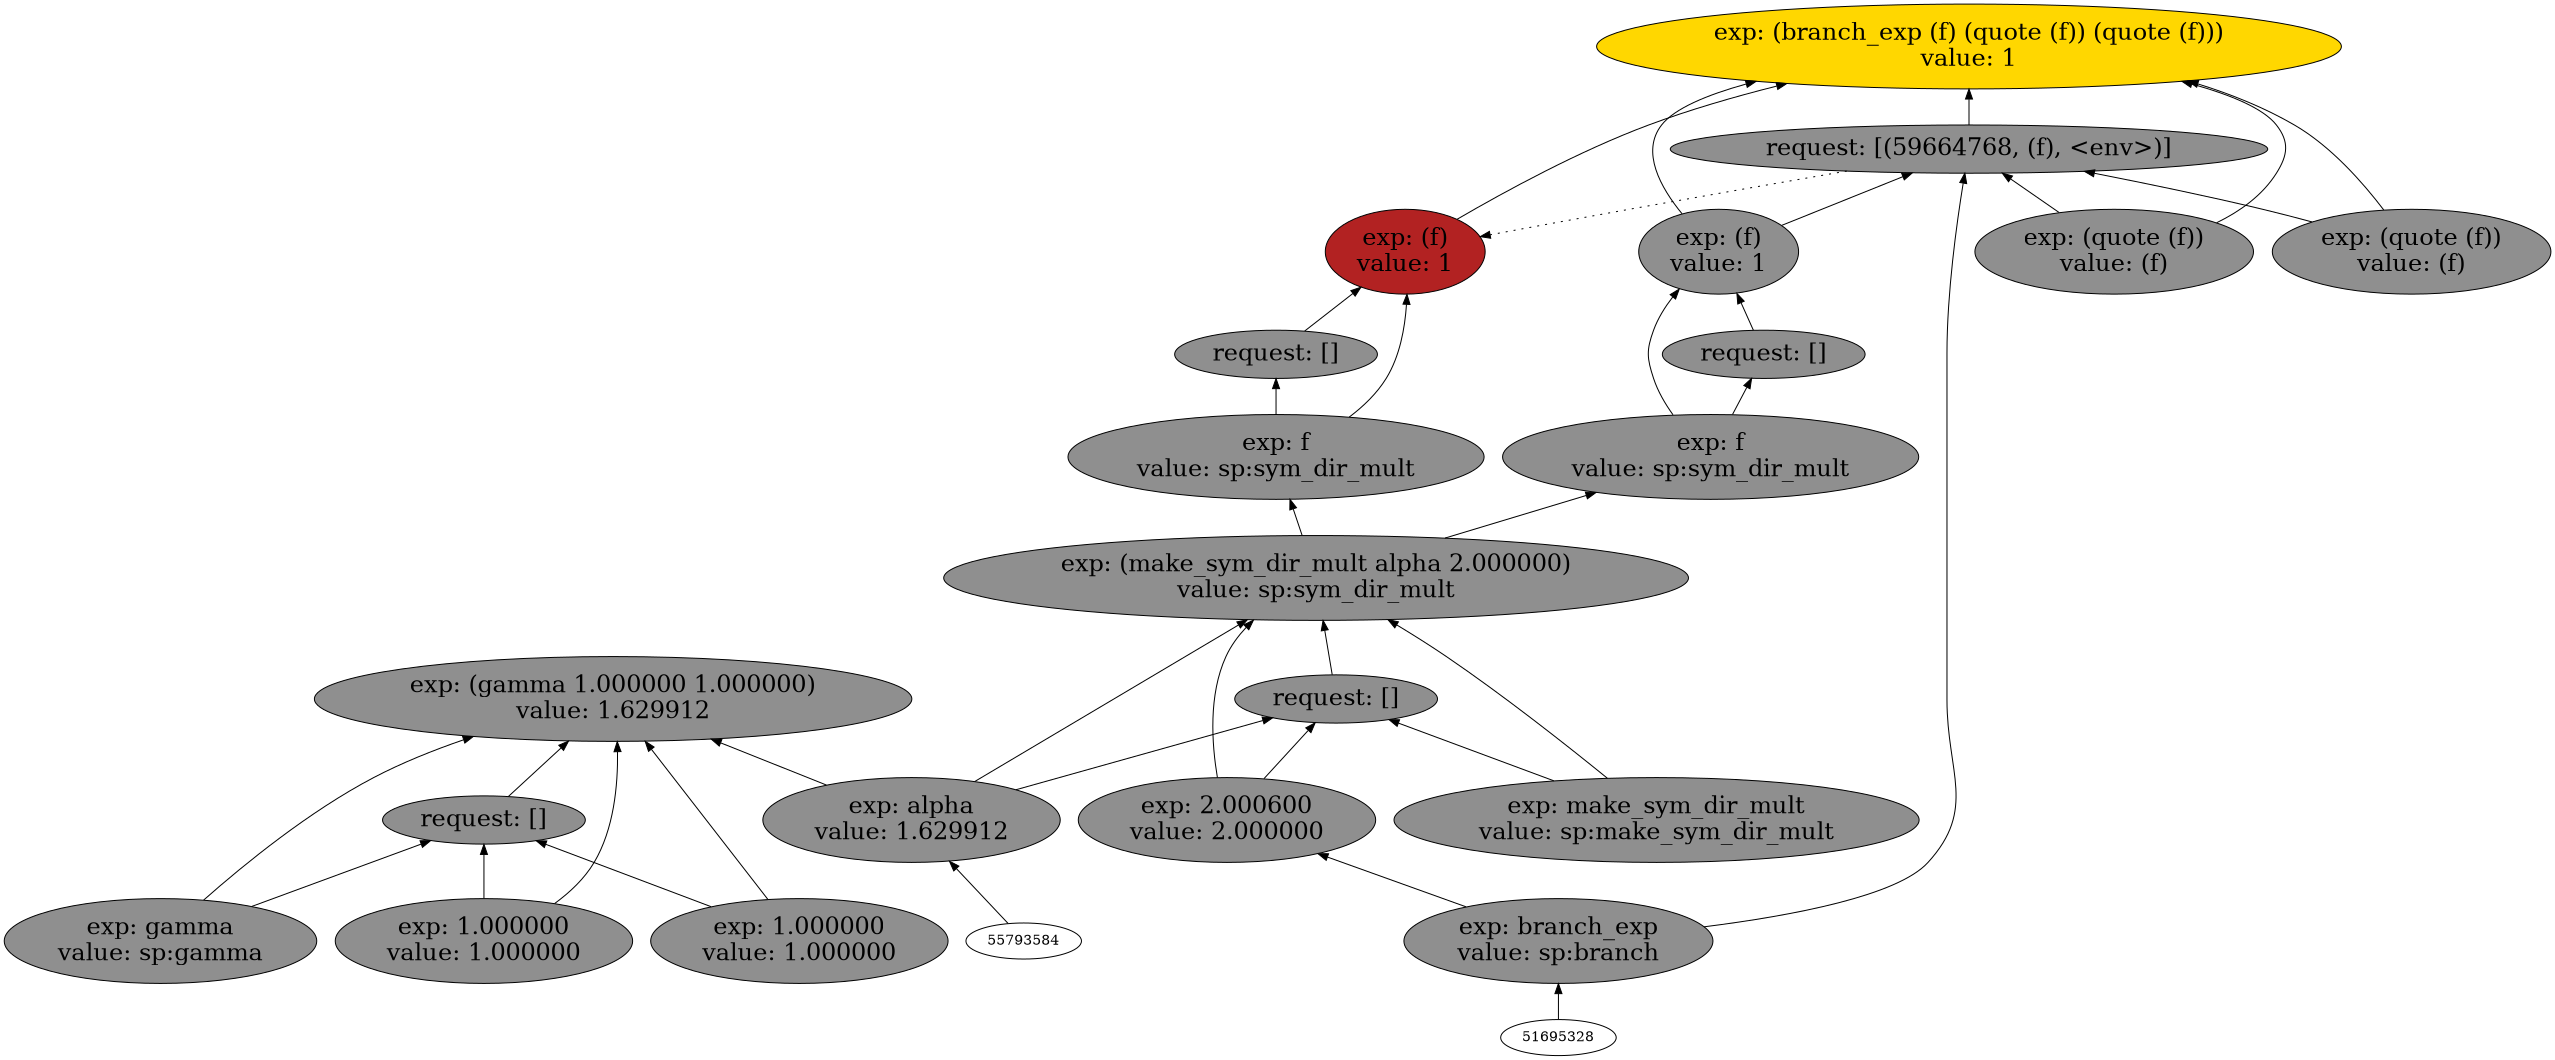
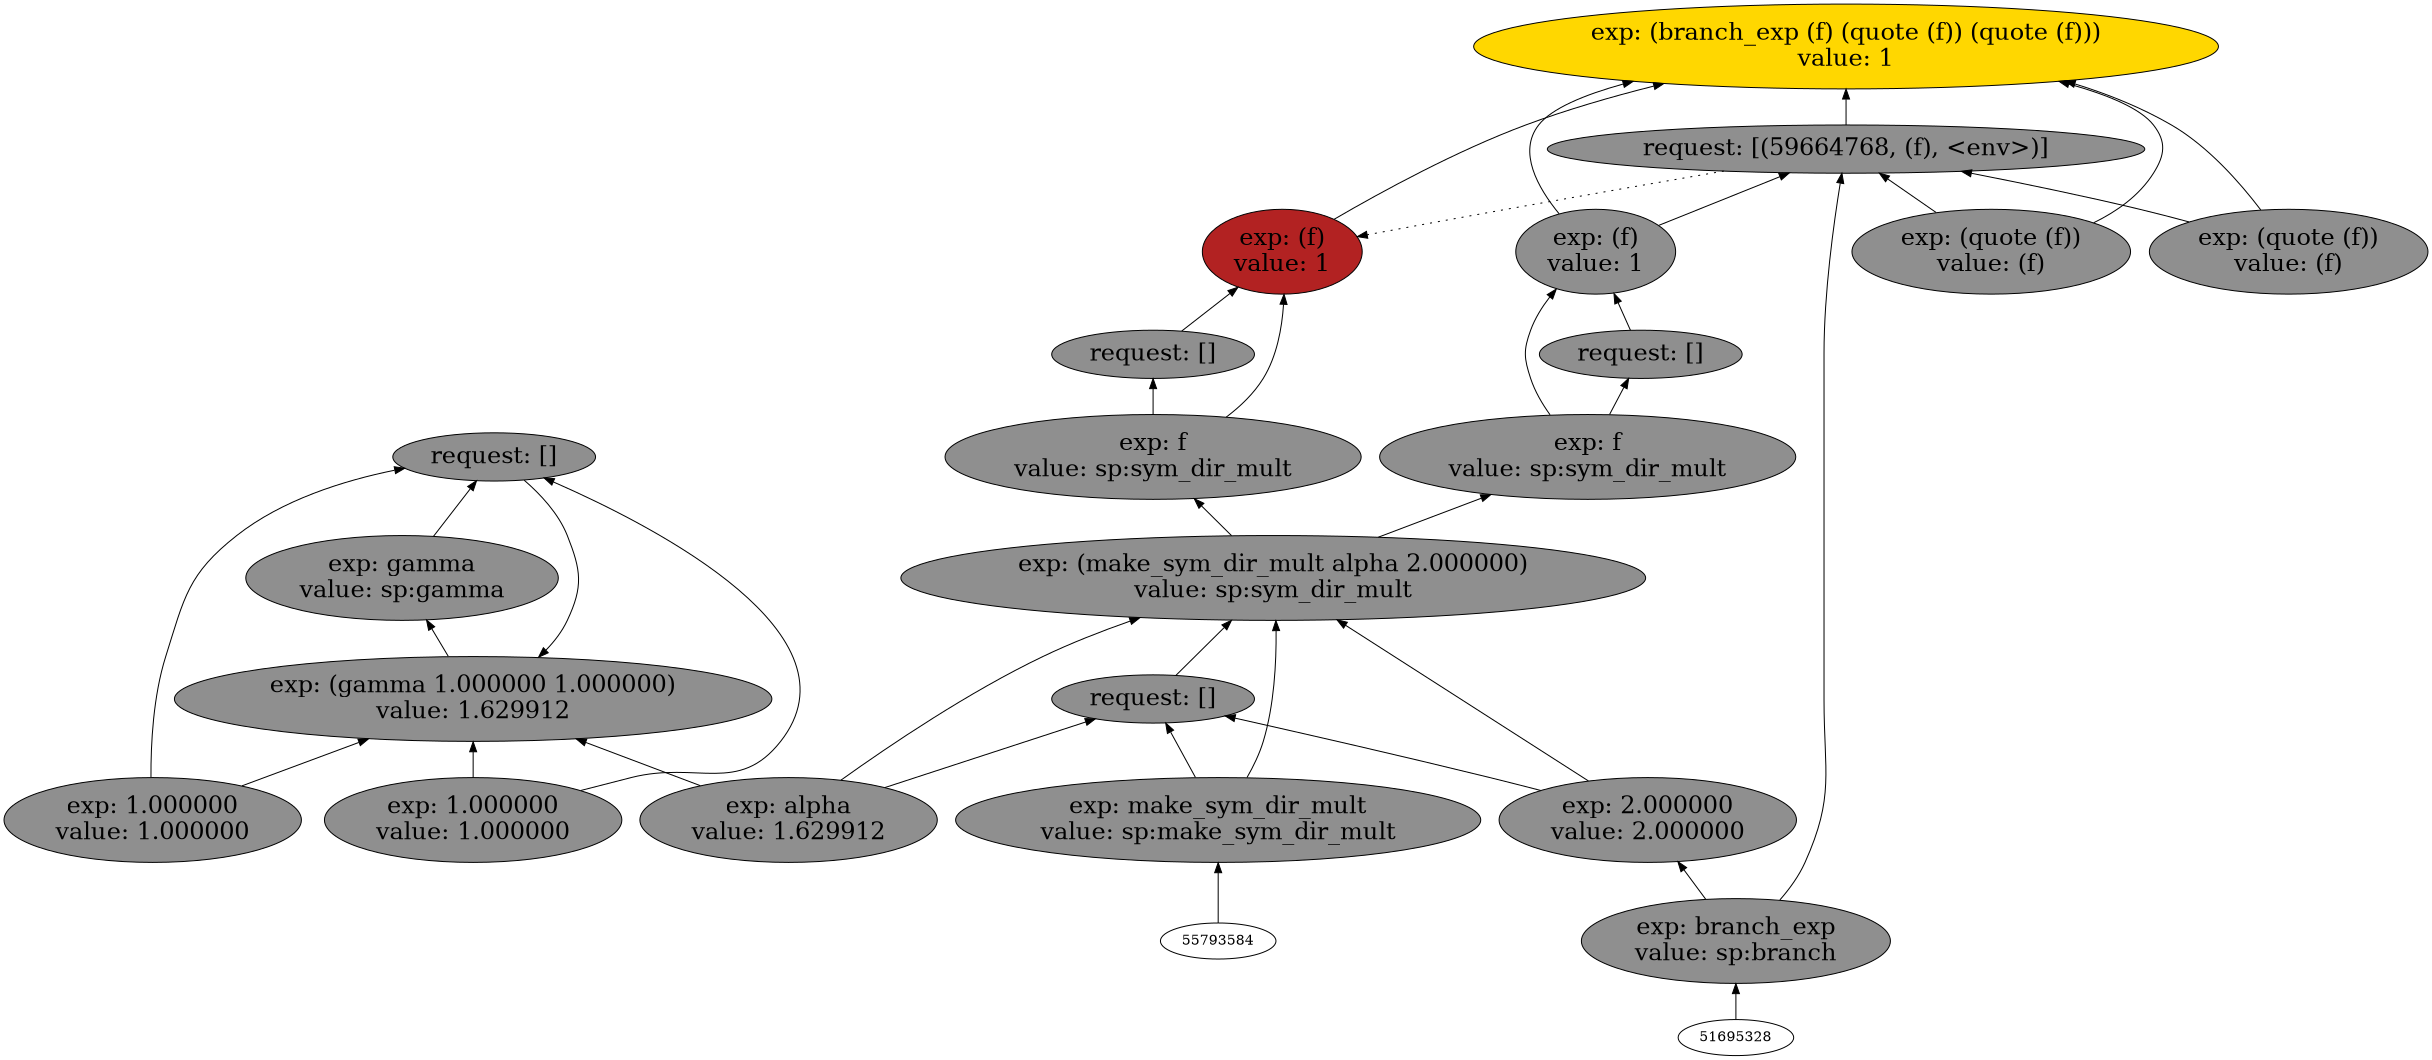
  digraph {
    fontsize=24
    rankdir=BT
    node [fillcolor=grey56 fontsize=24 shape=ellipse style=filled]
    edge [arrowhead=normal color=black constraint=true style=solid]
    n1 [label="exp: (gamma 1.000000 1.000000)\nvalue: 1.629912"]
    n2 [label="request: []"]
    n3 [label="exp: gamma\nvalue: sp:gamma"]
    n4 [label="exp: 1.000000\nvalue: 1.000000"]
    n5 [label="exp: 1.000000\nvalue: 1.000000"]
    n6 [label="exp: (make_sym_dir_mult alpha 2.000000)\nvalue: sp:sym_dir_mult"]
    n7 [label="request: []"]
    n8 [label="exp: make_sym_dir_mult\nvalue: sp:make_sym_dir_mult"]
    n9 [label="exp: alpha\nvalue: 1.629912"]
-   n10 [label="exp: 2.000600\nvalue: 2.000000"]
+   n10 [label="exp: 2.000000\nvalue: 2.000000"]
    n11 [fillcolor=gold label="exp: (branch_exp (f) (quote (f)) (quote (f)))\nvalue: 1"]
    n12 [label="request: [(59664768, (f), <env>)]"]
    n13 [label="exp: branch_exp\nvalue: sp:branch"]
    n14 [label="exp: (f)\nvalue: 1"]
    n15 [label="request: []"]
    n16 [label="exp: f\nvalue: sp:sym_dir_mult"]
    n17 [label="exp: (quote (f))\nvalue: (f)"]
    n18 [label="exp: (quote (f))\nvalue: (f)"]
    n19 [fillcolor=firebrick label="exp: (f)\nvalue: 1"]
    n20 [label="request: []"]
    n21 [label="exp: f\nvalue: sp:sym_dir_mult"]
    51695328 [fillcolor="" fontsize="" shape="" style=""]
    55793584 [fillcolor="" fontsize="" shape="" style=""]
    subgraph sub_1 {
      label="Venture Families"
      subgraph sub_2 {
        label=1
        n1
        n2
        n3
        n4
        n5
      }
      subgraph sub_3 {
        label=2
        n6
        n7
        n8
        n9
        n10
      }
      subgraph sub_4 {
        label=3
        n11
        n12
        n13
        n14
        n15
        n16
        n17
        n18
      }
    }
    subgraph sub_5 {
      n19
      n20
      n21
    }
    n2 -> n1
-   n3 -> n1
+   n1 -> n3
    n3 -> n2
    n4 -> n1
    n4 -> n2
    n5 -> n1
    n5 -> n2
    n6 -> n16
    n6 -> n21
    n7 -> n6
    n8 -> n6
    n8 -> n7
    n9 -> n1
    n9 -> n6
    n9 -> n7
    n10 -> n6
    n10 -> n7
    n12 -> n11
    n12 -> n19 [constraint=false style=dotted]
    n13 -> n10
    n13 -> n12
    n14 -> n11
    n14 -> n12
    n15 -> n14
    n16 -> n14
    n16 -> n15
    n17 -> n11
    n17 -> n12
    n18 -> n11
    n18 -> n12
    n19 -> n11
    n20 -> n19
    n21 -> n19
    n21 -> n20
    51695328 -> n13
-   55793584 -> n9
+   55793584 -> n8
  }
